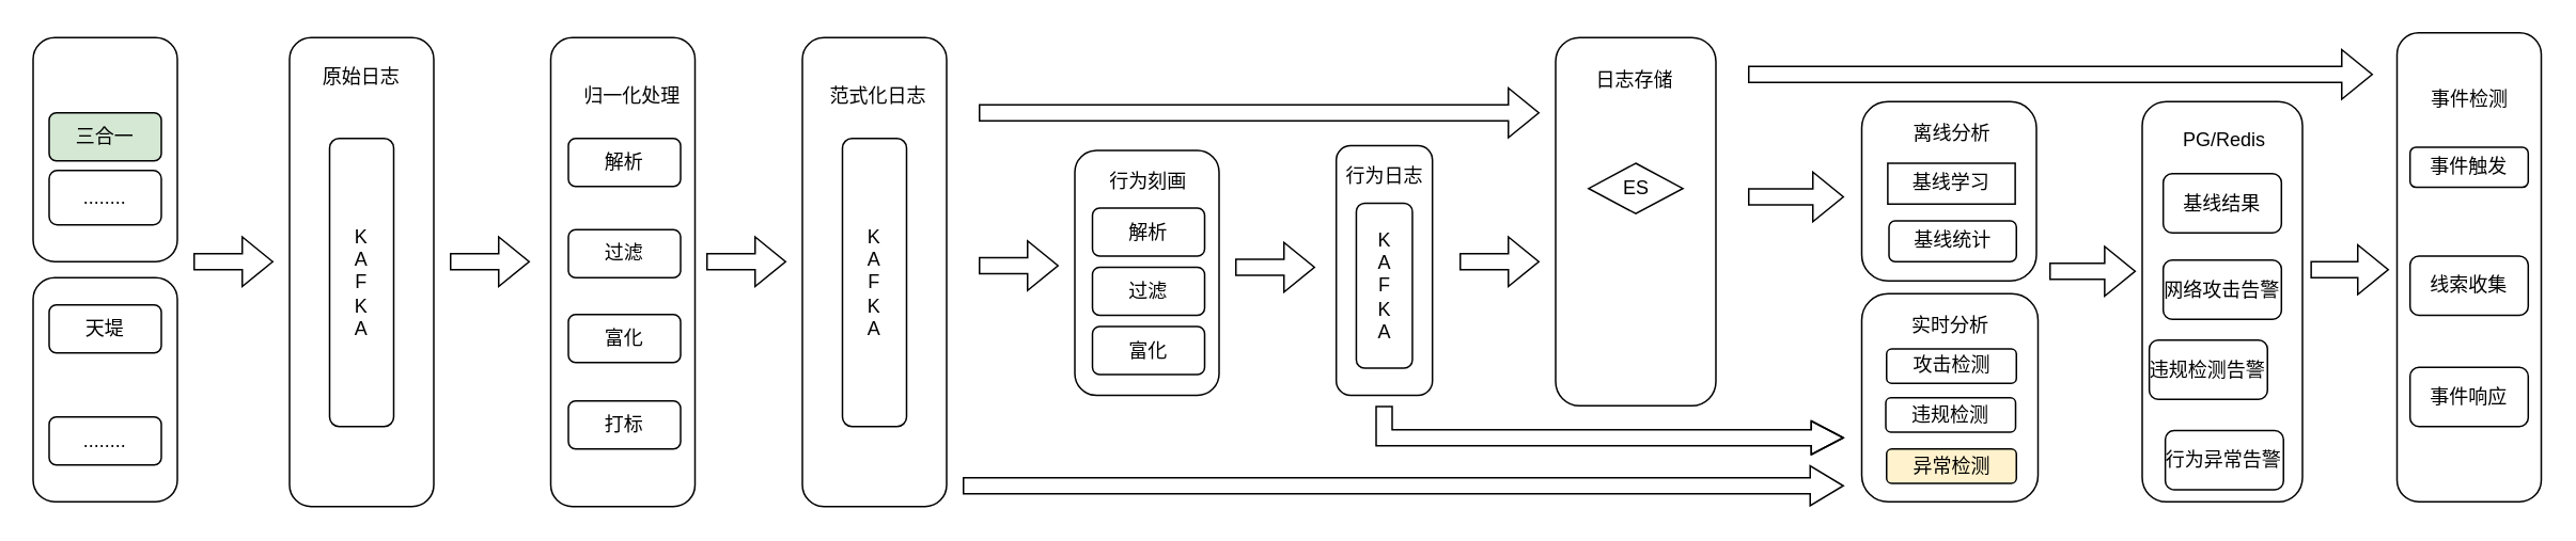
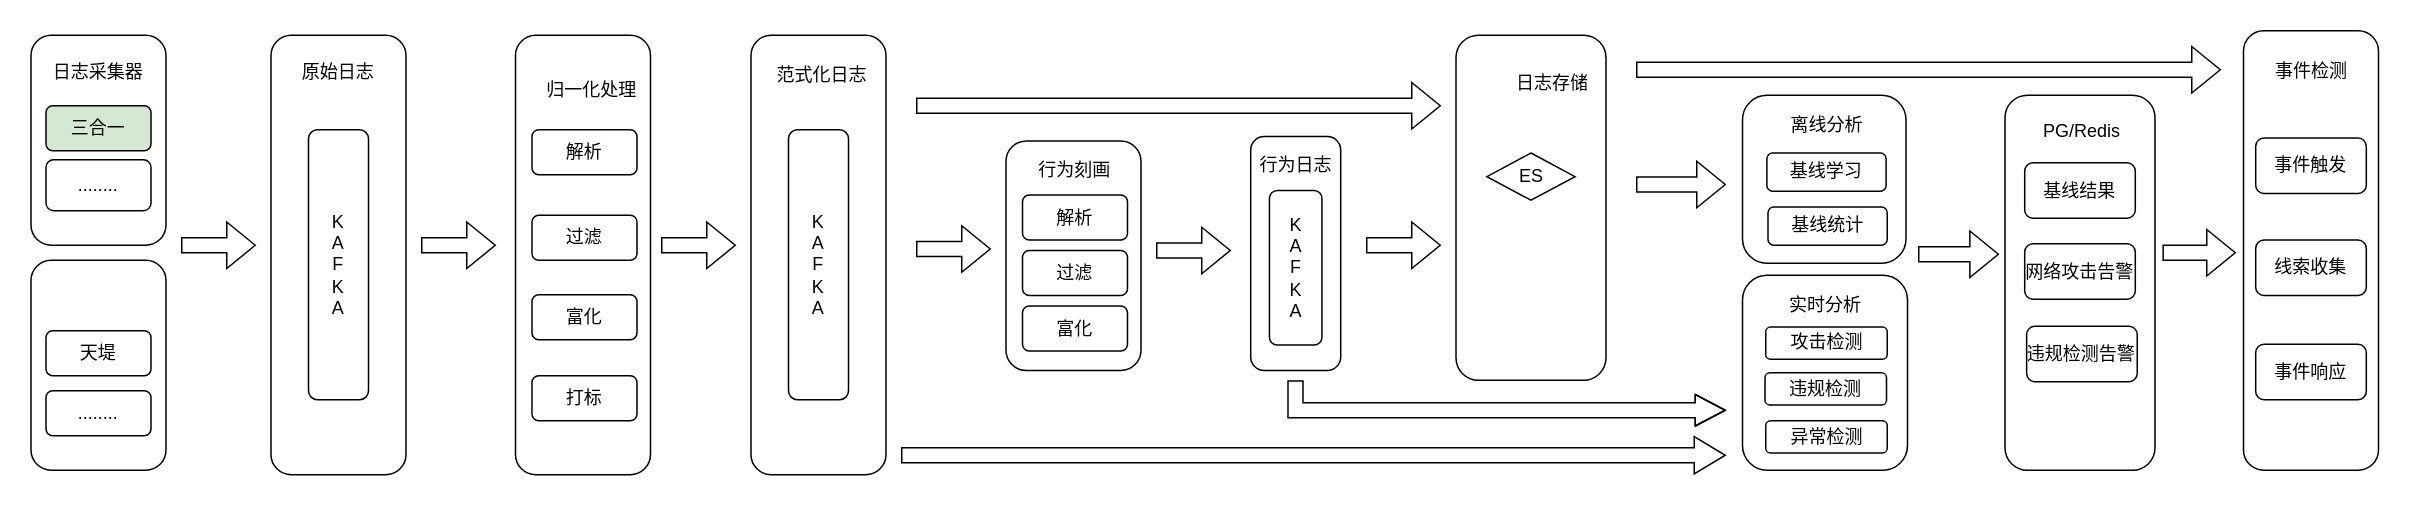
  <mxCell id="0" />
  <mxCell id="1" parent="0" />
  <mxCell id="2" value="" style="rounded=1;whiteSpace=wrap;html=1;" parent="1" vertex="1"><mxGeometry x="20" y="23" width="90" height="140" as="geometry" /></mxCell>
  <mxCell id="3" value="三合一" style="rounded=1;whiteSpace=wrap;html=1;fillColor=#d5e8d4;" parent="1" vertex="1"><mxGeometry x="30" y="70" width="70" height="30" as="geometry" /></mxCell>
+ <mxCell id="4" value="日志采集器" style="text;html=1;strokeColor=none;fillColor=none;align=center;verticalAlign=middle;whiteSpace=wrap;rounded=0;" parent="1" vertex="1"><mxGeometry x="30" y="33" width="70" height="30" as="geometry" /></mxCell>
  <mxCell id="5" value="........" style="rounded=1;whiteSpace=wrap;html=1;" parent="1" vertex="1"><mxGeometry x="30" y="106" width="70" height="34" as="geometry" /></mxCell>
  <mxCell id="6" value="" style="rounded=1;whiteSpace=wrap;html=1;" parent="1" vertex="1"><mxGeometry x="20" y="173" width="90" height="140" as="geometry" /></mxCell>
- <mxCell id="7" value="天堤" style="rounded=1;whiteSpace=wrap;html=1;" parent="1" vertex="1"><mxGeometry x="30" y="190" width="70" height="30" as="geometry" /></mxCell>
+ <mxCell id="7" value="天堤" style="rounded=1;whiteSpace=wrap;html=1;" parent="1" vertex="1"><mxGeometry x="30" y="220" width="70" height="30" as="geometry" /></mxCell>
  <mxCell id="8" value="........" style="rounded=1;whiteSpace=wrap;html=1;" parent="1" vertex="1"><mxGeometry x="30" y="260" width="70" height="30" as="geometry" /></mxCell>
  <mxCell id="9" value="" style="rounded=1;whiteSpace=wrap;html=1;" parent="1" vertex="1"><mxGeometry x="180" y="23" width="90" height="293" as="geometry" /></mxCell>
  <mxCell id="10" value="" style="shape=flexArrow;endArrow=classic;html=1;rounded=0;" parent="1" edge="1"><mxGeometry width="50" height="50" relative="1" as="geometry"><mxPoint x="120" y="163" as="sourcePoint" /><mxPoint x="170" y="163" as="targetPoint" /></mxGeometry></mxCell>
  <mxCell id="11" value="原始日志" style="text;html=1;strokeColor=none;fillColor=none;align=center;verticalAlign=middle;whiteSpace=wrap;rounded=0;" parent="1" vertex="1"><mxGeometry x="195" y="33" width="60" height="30" as="geometry" /></mxCell>
  <mxCell id="12" value="K&lt;br&gt;A&lt;br&gt;F&lt;br&gt;K&lt;br&gt;A" style="rounded=1;whiteSpace=wrap;html=1;" parent="1" vertex="1"><mxGeometry x="205" y="86" width="40" height="180" as="geometry" /></mxCell>
  <mxCell id="13" value="" style="rounded=1;whiteSpace=wrap;html=1;" parent="1" vertex="1"><mxGeometry x="343" y="23" width="90" height="293" as="geometry" /></mxCell>
  <mxCell id="14" value="归一化处理" style="text;html=1;strokeColor=none;fillColor=none;align=center;verticalAlign=middle;whiteSpace=wrap;rounded=0;" parent="1" vertex="1"><mxGeometry x="363" y="43" width="62" height="33" as="geometry" /></mxCell>
  <mxCell id="15" value="" style="shape=flexArrow;endArrow=classic;html=1;rounded=0;" parent="1" edge="1"><mxGeometry width="50" height="50" relative="1" as="geometry"><mxPoint x="280" y="163" as="sourcePoint" /><mxPoint x="330" y="163" as="targetPoint" /></mxGeometry></mxCell>
  <mxCell id="16" value="解析" style="rounded=1;whiteSpace=wrap;html=1;" parent="1" vertex="1"><mxGeometry x="354" y="86" width="70" height="30" as="geometry" /></mxCell>
  <mxCell id="17" value="过滤" style="rounded=1;whiteSpace=wrap;html=1;" parent="1" vertex="1"><mxGeometry x="354" y="143" width="70" height="30" as="geometry" /></mxCell>
  <mxCell id="18" value="富化" style="rounded=1;whiteSpace=wrap;html=1;" parent="1" vertex="1"><mxGeometry x="354" y="196" width="70" height="30" as="geometry" /></mxCell>
  <mxCell id="19" value="打标" style="rounded=1;whiteSpace=wrap;html=1;" parent="1" vertex="1"><mxGeometry x="354" y="250" width="70" height="30" as="geometry" /></mxCell>
  <mxCell id="20" value="" style="rounded=1;whiteSpace=wrap;html=1;" parent="1" vertex="1"><mxGeometry x="500" y="23" width="90" height="293" as="geometry" /></mxCell>
- <mxCell id="21" value="范式化日志" style="text;html=1;strokeColor=none;fillColor=none;align=center;verticalAlign=middle;whiteSpace=wrap;rounded=0;" parent="1" vertex="1"><mxGeometry x="515" y="43" width="65" height="33" as="geometry" /></mxCell>
+ <mxCell id="21" value="范式化日志" style="text;html=1;strokeColor=none;fillColor=none;align=center;verticalAlign=middle;whiteSpace=wrap;rounded=0;" parent="1" vertex="1"><mxGeometry x="515" y="33" width="65" height="33" as="geometry" /></mxCell>
  <mxCell id="22" value="K&lt;br&gt;A&lt;br&gt;F&lt;br&gt;K&lt;br&gt;A" style="rounded=1;whiteSpace=wrap;html=1;" parent="1" vertex="1"><mxGeometry x="525" y="86" width="40" height="180" as="geometry" /></mxCell>
  <mxCell id="23" value="" style="shape=flexArrow;endArrow=classic;html=1;rounded=0;" parent="1" edge="1"><mxGeometry width="50" height="50" relative="1" as="geometry"><mxPoint x="440" y="163" as="sourcePoint" /><mxPoint x="490" y="163" as="targetPoint" /></mxGeometry></mxCell>
  <mxCell id="24" value="" style="shape=flexArrow;endArrow=classic;html=1;rounded=0;" parent="1" edge="1"><mxGeometry width="50" height="50" relative="1" as="geometry"><mxPoint x="610" y="70" as="sourcePoint" /><mxPoint x="960" y="70" as="targetPoint" /></mxGeometry></mxCell>
  <mxCell id="25" value="" style="rounded=1;whiteSpace=wrap;html=1;" parent="1" vertex="1"><mxGeometry x="970" y="23" width="100" height="230" as="geometry" /></mxCell>
- <mxCell id="26" value="日志存储" style="text;html=1;strokeColor=none;fillColor=none;align=center;verticalAlign=middle;whiteSpace=wrap;rounded=0;" parent="1" vertex="1"><mxGeometry x="987.49" y="33" width="65" height="33" as="geometry" /></mxCell>
+ <mxCell id="26" value="日志存储" style="text;html=1;strokeColor=none;fillColor=none;align=center;verticalAlign=middle;whiteSpace=wrap;rounded=0;" parent="1" vertex="1"><mxGeometry x="1002.49" y="38" width="65" height="33" as="geometry" /></mxCell>
  <mxCell id="27" value="ES" style="rhombus;whiteSpace=wrap;html=1;" parent="1" vertex="1"><mxGeometry x="990.62" y="101.5" width="58.75" height="31.5" as="geometry" /></mxCell>
  <mxCell id="28" value="" style="shape=flexArrow;endArrow=classic;html=1;rounded=0;" parent="1" edge="1"><mxGeometry width="50" height="50" relative="1" as="geometry"><mxPoint x="610" y="165.5" as="sourcePoint" /><mxPoint x="660" y="165.5" as="targetPoint" /></mxGeometry></mxCell>
  <mxCell id="29" value="" style="rounded=1;whiteSpace=wrap;html=1;" parent="1" vertex="1"><mxGeometry x="670" y="93.5" width="90" height="153" as="geometry" /></mxCell>
  <mxCell id="30" value="行为刻画" style="text;html=1;strokeColor=none;fillColor=none;align=center;verticalAlign=middle;whiteSpace=wrap;rounded=0;" parent="1" vertex="1"><mxGeometry x="685" y="96.5" width="62" height="33" as="geometry" /></mxCell>
  <mxCell id="31" value="解析" style="rounded=1;whiteSpace=wrap;html=1;" parent="1" vertex="1"><mxGeometry x="681" y="129.5" width="70" height="30" as="geometry" /></mxCell>
  <mxCell id="32" value="过滤" style="rounded=1;whiteSpace=wrap;html=1;" parent="1" vertex="1"><mxGeometry x="681" y="166.5" width="70" height="30" as="geometry" /></mxCell>
  <mxCell id="33" value="富化" style="rounded=1;whiteSpace=wrap;html=1;" parent="1" vertex="1"><mxGeometry x="681" y="203.5" width="70" height="30" as="geometry" /></mxCell>
  <mxCell id="34" value="" style="shape=flexArrow;endArrow=classic;html=1;rounded=0;" parent="1" edge="1"><mxGeometry width="50" height="50" relative="1" as="geometry"><mxPoint x="770" y="166.5" as="sourcePoint" /><mxPoint x="820" y="166.5" as="targetPoint" /></mxGeometry></mxCell>
  <mxCell id="35" value="" style="rounded=1;whiteSpace=wrap;html=1;" parent="1" vertex="1"><mxGeometry x="833.13" y="90.5" width="60" height="156" as="geometry" /></mxCell>
  <mxCell id="36" value="行为日志" style="text;html=1;strokeColor=none;fillColor=none;align=center;verticalAlign=middle;whiteSpace=wrap;rounded=0;" parent="1" vertex="1"><mxGeometry x="830.63" y="93.5" width="65" height="33" as="geometry" /></mxCell>
  <mxCell id="37" value="K&lt;br&gt;A&lt;br&gt;F&lt;br&gt;K&lt;br&gt;A" style="rounded=1;whiteSpace=wrap;html=1;" parent="1" vertex="1"><mxGeometry x="845.63" y="126.5" width="35" height="103" as="geometry" /></mxCell>
  <mxCell id="38" value="" style="shape=flexArrow;endArrow=classic;html=1;rounded=0;" parent="1" edge="1"><mxGeometry width="50" height="50" relative="1" as="geometry"><mxPoint x="910" y="163" as="sourcePoint" /><mxPoint x="960" y="163" as="targetPoint" /></mxGeometry></mxCell>
  <mxCell id="39" value="" style="shape=flexArrow;endArrow=classic;html=1;rounded=0;endWidth=14;endSize=6.56;" parent="1" edge="1"><mxGeometry width="50" height="50" relative="1" as="geometry"><mxPoint x="600" y="303" as="sourcePoint" /><mxPoint x="1150" y="303" as="targetPoint" /></mxGeometry></mxCell>
  <mxCell id="40" value="" style="shape=flexArrow;endArrow=classic;html=1;rounded=0;edgeStyle=orthogonalEdgeStyle;endWidth=10;endSize=6.33;" parent="1" edge="1"><mxGeometry width="50" height="50" relative="1" as="geometry"><mxPoint x="863" y="253" as="sourcePoint" /><mxPoint x="1150" y="273" as="targetPoint" /><Array as="points"><mxPoint x="863" y="273" /></Array></mxGeometry></mxCell>
  <mxCell id="41" value="" style="rounded=1;whiteSpace=wrap;html=1;" parent="1" vertex="1"><mxGeometry x="1161" y="63" width="109" height="112" as="geometry" /></mxCell>
  <mxCell id="42" value="" style="shape=flexArrow;endArrow=classic;html=1;rounded=0;" parent="1" edge="1"><mxGeometry width="50" height="50" relative="1" as="geometry"><mxPoint x="1090" y="122.5" as="sourcePoint" /><mxPoint x="1150" y="122.5" as="targetPoint" /></mxGeometry></mxCell>
  <mxCell id="43" value="" style="rounded=1;whiteSpace=wrap;html=1;" parent="1" vertex="1"><mxGeometry x="1336" y="63" width="100" height="250" as="geometry" /></mxCell>
  <mxCell id="44" value="PG/Redis" style="text;html=1;strokeColor=none;fillColor=none;align=center;verticalAlign=middle;whiteSpace=wrap;rounded=0;" parent="1" vertex="1"><mxGeometry x="1354.79" y="70" width="65" height="33" as="geometry" /></mxCell>
  <mxCell id="45" value="" style="shape=flexArrow;endArrow=classic;html=1;rounded=0;" parent="1" edge="1"><mxGeometry width="50" height="50" relative="1" as="geometry"><mxPoint x="1278" y="169" as="sourcePoint" /><mxPoint x="1332.07" y="169" as="targetPoint" /></mxGeometry></mxCell>
  <mxCell id="46" value="离线分析" style="text;html=1;strokeColor=none;fillColor=none;align=center;verticalAlign=middle;whiteSpace=wrap;rounded=0;" parent="1" vertex="1"><mxGeometry x="1185.25" y="66" width="65" height="33" as="geometry" /></mxCell>
  <mxCell id="47" value="基线统计" style="rounded=1;whiteSpace=wrap;html=1;" parent="1" vertex="1"><mxGeometry x="1178" y="137.5" width="79.5" height="25.5" as="geometry" /></mxCell>
  <mxCell id="48" value="" style="rounded=1;whiteSpace=wrap;html=1;" parent="1" vertex="1"><mxGeometry x="1161" y="183" width="110" height="130" as="geometry" /></mxCell>
  <mxCell id="49" value="实时分析" style="text;html=1;strokeColor=none;fillColor=none;align=center;verticalAlign=middle;whiteSpace=wrap;rounded=0;" parent="1" vertex="1"><mxGeometry x="1183.5" y="186.5" width="65" height="33" as="geometry" /></mxCell>
  <mxCell id="50" value="攻击检测" style="rounded=1;whiteSpace=wrap;html=1;" parent="1" vertex="1"><mxGeometry x="1176.5" y="217.5" width="81" height="21.5" as="geometry" /></mxCell>
  <mxCell id="51" value="违规检测" style="rounded=1;whiteSpace=wrap;html=1;" parent="1" vertex="1"><mxGeometry x="1176" y="248" width="81" height="21.5" as="geometry" /></mxCell>
- <mxCell id="52" value="异常检测" style="rounded=1;whiteSpace=wrap;html=1;fillColor=#fff2cc;" parent="1" vertex="1"><mxGeometry x="1176.5" y="280" width="81" height="21.5" as="geometry" /></mxCell>
- <mxCell id="53" value="基线学习" style="whiteSpace=wrap;html=1;rounded=0;" vertex="1" parent="1"><mxGeometry x="1177.25" y="101.5" width="79.5" height="25.5" as="geometry" /></mxCell>
+ <mxCell id="52" value="异常检测" style="rounded=1;whiteSpace=wrap;html=1;" parent="1" vertex="1"><mxGeometry x="1176.5" y="280" width="81" height="21.5" as="geometry" /></mxCell>
+ <mxCell id="53" value="基线学习" style="rounded=1;whiteSpace=wrap;html=1;" vertex="1" parent="1"><mxGeometry x="1177.25" y="101.5" width="79.5" height="25.5" as="geometry" /></mxCell>
  <mxCell id="54" value="基线结果" style="rounded=1;whiteSpace=wrap;html=1;" vertex="1" parent="1"><mxGeometry x="1349.13" y="108" width="73.74" height="37" as="geometry" /></mxCell>
  <mxCell id="55" value="网络攻击告警" style="rounded=1;whiteSpace=wrap;html=1;" vertex="1" parent="1"><mxGeometry x="1349.13" y="162" width="73.74" height="37" as="geometry" /></mxCell>
- <mxCell id="56" value="违规检测告警" style="rounded=1;whiteSpace=wrap;html=1;" vertex="1" parent="1"><mxGeometry x="1340.42" y="212" width="73.74" height="37" as="geometry" /></mxCell>
- <mxCell id="57" value="行为异常告警" style="rounded=1;whiteSpace=wrap;html=1;" vertex="1" parent="1"><mxGeometry x="1350.42" y="268.5" width="73.74" height="37" as="geometry" /></mxCell>
+ <mxCell id="56" value="违规检测告警" style="rounded=1;whiteSpace=wrap;html=1;" vertex="1" parent="1"><mxGeometry x="1350.42" y="217" width="73.74" height="37" as="geometry" /></mxCell>
  <mxCell id="58" value="" style="rounded=1;whiteSpace=wrap;html=1;" vertex="1" parent="1"><mxGeometry x="1495" y="20" width="90" height="293" as="geometry" /></mxCell>
- <mxCell id="59" value="事件检测" style="text;html=1;strokeColor=none;fillColor=none;align=center;verticalAlign=middle;whiteSpace=wrap;rounded=0;" vertex="1" parent="1"><mxGeometry x="1507.5" y="45" width="65" height="33" as="geometry" /></mxCell>
+ <mxCell id="59" value="事件检测" style="text;html=1;strokeColor=none;fillColor=none;align=center;verticalAlign=middle;whiteSpace=wrap;rounded=0;" vertex="1" parent="1"><mxGeometry x="1507.5" y="30" width="65" height="33" as="geometry" /></mxCell>
  <mxCell id="60" value="" style="shape=flexArrow;endArrow=classic;html=1;rounded=0;" edge="1" parent="1"><mxGeometry width="50" height="50" relative="1" as="geometry"><mxPoint x="1090" y="46" as="sourcePoint" /><mxPoint x="1480" y="46" as="targetPoint" /></mxGeometry></mxCell>
  <mxCell id="61" value="" style="shape=flexArrow;endArrow=classic;html=1;rounded=0;" edge="1" parent="1"><mxGeometry width="50" height="50" relative="1" as="geometry"><mxPoint x="1440.93" y="168" as="sourcePoint" /><mxPoint x="1490" y="168" as="targetPoint" /></mxGeometry></mxCell>
- <mxCell id="62" value="事件触发" style="rounded=1;whiteSpace=wrap;html=1;" vertex="1" parent="1"><mxGeometry x="1503.13" y="91.5" width="73.74" height="25" as="geometry" /></mxCell>
+ <mxCell id="62" value="事件触发" style="rounded=1;whiteSpace=wrap;html=1;" vertex="1" parent="1"><mxGeometry x="1503.13" y="91.5" width="73.74" height="37" as="geometry" /></mxCell>
  <mxCell id="63" value="线索收集" style="rounded=1;whiteSpace=wrap;html=1;" vertex="1" parent="1"><mxGeometry x="1503.13" y="159.5" width="73.74" height="37" as="geometry" /></mxCell>
  <mxCell id="64" value="事件响应" style="rounded=1;whiteSpace=wrap;html=1;" vertex="1" parent="1"><mxGeometry x="1503.13" y="229" width="73.74" height="37" as="geometry" /></mxCell>
